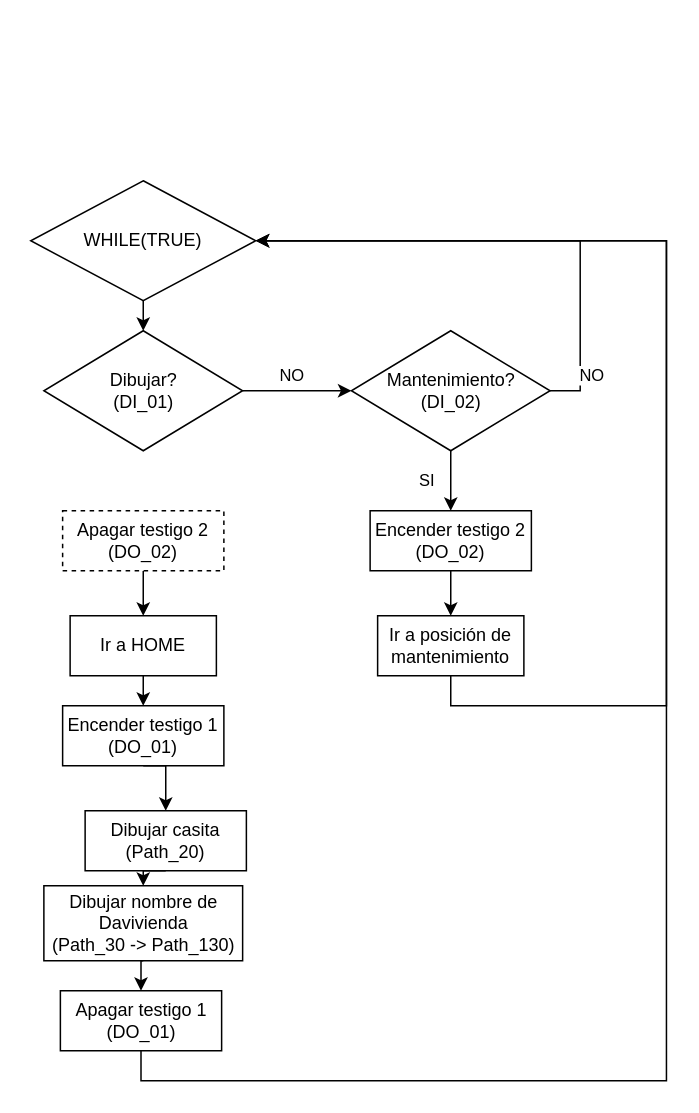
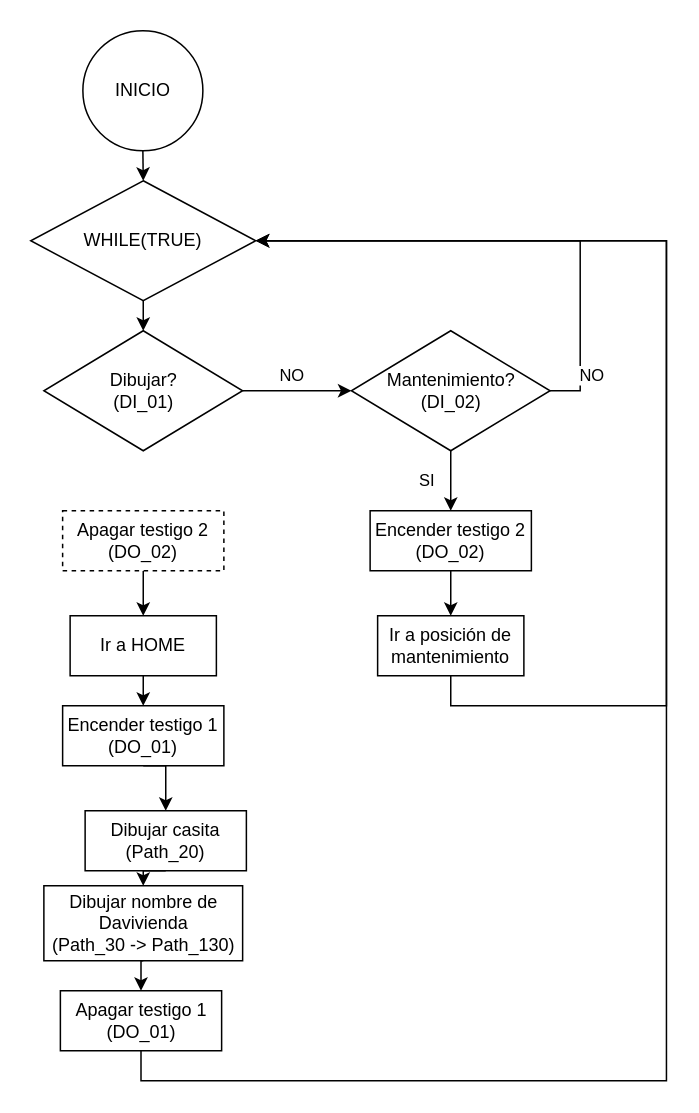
  <mxCell id="0" />
  <mxCell id="1" parent="0" />
  <mxCell id="2" style="edgeStyle=orthogonalEdgeStyle;rounded=0;orthogonalLoop=1;jettySize=auto;html=1;exitX=0.5;exitY=1;exitDx=0;exitDy=0;entryX=0.5;entryY=0;entryDx=0;entryDy=0;" edge="1" parent="1" source="3" target="5"><mxGeometry relative="1" as="geometry" /></mxCell>
  <mxCell id="3" value="WHILE(TRUE)" style="rhombus;whiteSpace=wrap;html=1;" vertex="1" parent="1"><mxGeometry x="20" y="120" width="150" height="80" as="geometry" /></mxCell>
  <mxCell id="4" value="NO" style="edgeStyle=orthogonalEdgeStyle;rounded=0;orthogonalLoop=1;jettySize=auto;html=1;exitX=1;exitY=0.5;exitDx=0;exitDy=0;entryX=0;entryY=0.5;entryDx=0;entryDy=0;" edge="1" parent="1" source="5" target="8"><mxGeometry x="-0.103" y="10" relative="1" as="geometry"><mxPoint as="offset" /></mxGeometry></mxCell>
  <mxCell id="5" value="Dibujar?&lt;div&gt;(DI_01)&lt;/div&gt;" style="rhombus;whiteSpace=wrap;html=1;" vertex="1" parent="1"><mxGeometry x="28.75" y="220" width="132.5" height="80" as="geometry" /></mxCell>
  <mxCell id="6" value="SI" style="edgeStyle=orthogonalEdgeStyle;rounded=0;orthogonalLoop=1;jettySize=auto;html=1;exitX=0.5;exitY=1;exitDx=0;exitDy=0;entryX=0.5;entryY=0;entryDx=0;entryDy=0;" edge="1" parent="1" source="8" target="22"><mxGeometry y="-16" relative="1" as="geometry"><mxPoint as="offset" /></mxGeometry></mxCell>
  <mxCell id="7" value="NO" style="edgeStyle=orthogonalEdgeStyle;rounded=0;orthogonalLoop=1;jettySize=auto;html=1;exitX=1;exitY=0.5;exitDx=0;exitDy=0;entryX=1;entryY=0.5;entryDx=0;entryDy=0;" edge="1" parent="1" source="8" target="3"><mxGeometry x="-0.822" y="-7" relative="1" as="geometry"><mxPoint x="1" as="offset" /></mxGeometry></mxCell>
  <mxCell id="8" value="Mantenimiento?&lt;div&gt;(DI_02)&lt;/div&gt;" style="rhombus;whiteSpace=wrap;html=1;" vertex="1" parent="1"><mxGeometry x="233.75" y="220" width="132.5" height="80" as="geometry" /></mxCell>
  <mxCell id="9" style="edgeStyle=orthogonalEdgeStyle;rounded=0;orthogonalLoop=1;jettySize=auto;html=1;exitX=0.5;exitY=1;exitDx=0;exitDy=0;entryX=0.5;entryY=0;entryDx=0;entryDy=0;" edge="1" parent="1" source="10" target="12"><mxGeometry relative="1" as="geometry" /></mxCell>
  <mxCell id="10" value="Ir a HOME" style="rounded=0;whiteSpace=wrap;html=1;" vertex="1" parent="1"><mxGeometry x="46.25" y="410" width="97.5" height="40" as="geometry" /></mxCell>
  <mxCell id="11" style="edgeStyle=orthogonalEdgeStyle;rounded=0;orthogonalLoop=1;jettySize=auto;html=1;exitX=0.5;exitY=1;exitDx=0;exitDy=0;entryX=0.5;entryY=0;entryDx=0;entryDy=0;" edge="1" parent="1" source="12" target="14"><mxGeometry relative="1" as="geometry" /></mxCell>
  <mxCell id="12" value="Encender testigo 1&lt;div&gt;(DO_01)&lt;/div&gt;" style="rounded=0;whiteSpace=wrap;html=1;" vertex="1" parent="1"><mxGeometry x="41.25" y="470" width="107.5" height="40" as="geometry" /></mxCell>
  <mxCell id="13" style="edgeStyle=orthogonalEdgeStyle;rounded=0;orthogonalLoop=1;jettySize=auto;html=1;exitX=0.5;exitY=1;exitDx=0;exitDy=0;entryX=0.5;entryY=0;entryDx=0;entryDy=0;" edge="1" parent="1" source="14" target="16"><mxGeometry relative="1" as="geometry" /></mxCell>
  <mxCell id="14" value="Dibujar casita&lt;br&gt;(Path_20)" style="rounded=0;whiteSpace=wrap;html=1;" vertex="1" parent="1"><mxGeometry x="56.25" y="540" width="107.5" height="40" as="geometry" /></mxCell>
  <mxCell id="15" style="edgeStyle=orthogonalEdgeStyle;rounded=0;orthogonalLoop=1;jettySize=auto;html=1;exitX=0.5;exitY=1;exitDx=0;exitDy=0;entryX=0.5;entryY=0;entryDx=0;entryDy=0;" edge="1" parent="1" source="16" target="20"><mxGeometry relative="1" as="geometry" /></mxCell>
  <mxCell id="16" value="Dibujar nombre de Davivienda&lt;br&gt;(Path_30 -&amp;gt; Path_130)" style="rounded=0;whiteSpace=wrap;html=1;" vertex="1" parent="1"><mxGeometry x="28.75" y="590" width="132.5" height="50" as="geometry" /></mxCell>
  <mxCell id="17" style="edgeStyle=orthogonalEdgeStyle;rounded=0;orthogonalLoop=1;jettySize=auto;html=1;exitX=0.5;exitY=1;exitDx=0;exitDy=0;entryX=0.5;entryY=0;entryDx=0;entryDy=0;" edge="1" parent="1" source="18" target="10"><mxGeometry relative="1" as="geometry" /></mxCell>
  <mxCell id="18" value="Apagar testigo 2&lt;div&gt;(DO_02)&lt;/div&gt;" style="rounded=0;whiteSpace=wrap;html=1;dashed=1;" vertex="1" parent="1"><mxGeometry x="41.25" y="340" width="107.5" height="40" as="geometry" /></mxCell>
  <mxCell id="19" style="edgeStyle=orthogonalEdgeStyle;rounded=0;orthogonalLoop=1;jettySize=auto;html=1;exitX=0.5;exitY=1;exitDx=0;exitDy=0;entryX=1;entryY=0.5;entryDx=0;entryDy=0;" edge="1" parent="1" source="20" target="3"><mxGeometry relative="1" as="geometry"><Array as="points"><mxPoint x="93.75" y="720" /><mxPoint x="443.75" y="720" /><mxPoint x="443.75" y="160" /></Array></mxGeometry></mxCell>
  <mxCell id="20" value="Apagar testigo 1&lt;div&gt;(DO_01)&lt;/div&gt;" style="rounded=0;whiteSpace=wrap;html=1;" vertex="1" parent="1"><mxGeometry x="39.75" y="660" width="107.5" height="40" as="geometry" /></mxCell>
  <mxCell id="21" style="edgeStyle=orthogonalEdgeStyle;rounded=0;orthogonalLoop=1;jettySize=auto;html=1;exitX=0.5;exitY=1;exitDx=0;exitDy=0;entryX=0.5;entryY=0;entryDx=0;entryDy=0;" edge="1" parent="1" source="22" target="24"><mxGeometry relative="1" as="geometry" /></mxCell>
  <mxCell id="22" value="Encender testigo 2&lt;div&gt;(DO_02)&lt;/div&gt;" style="rounded=0;whiteSpace=wrap;html=1;" vertex="1" parent="1"><mxGeometry x="246.25" y="340" width="107.5" height="40" as="geometry" /></mxCell>
  <mxCell id="23" style="edgeStyle=orthogonalEdgeStyle;rounded=0;orthogonalLoop=1;jettySize=auto;html=1;exitX=0.5;exitY=1;exitDx=0;exitDy=0;entryX=1;entryY=0.5;entryDx=0;entryDy=0;" edge="1" parent="1" source="24" target="3"><mxGeometry relative="1" as="geometry"><Array as="points"><mxPoint x="299.75" y="470" /><mxPoint x="443.75" y="470" /><mxPoint x="443.75" y="160" /></Array></mxGeometry></mxCell>
  <mxCell id="24" value="Ir a posición de mantenimiento" style="rounded=0;whiteSpace=wrap;html=1;" vertex="1" parent="1"><mxGeometry x="251.25" y="410" width="97.5" height="40" as="geometry" /></mxCell>
+ <mxCell id="25" style="edgeStyle=orthogonalEdgeStyle;rounded=0;orthogonalLoop=1;jettySize=auto;html=1;exitX=0.5;exitY=1;exitDx=0;exitDy=0;entryX=0.5;entryY=0;entryDx=0;entryDy=0;" edge="1" parent="1" source="26" target="3"><mxGeometry relative="1" as="geometry" /></mxCell>
+ <mxCell id="26" value="INICIO" style="ellipse;whiteSpace=wrap;html=1;aspect=fixed;" vertex="1" parent="1"><mxGeometry x="54.75" y="20" width="80" height="80" as="geometry" /></mxCell>
